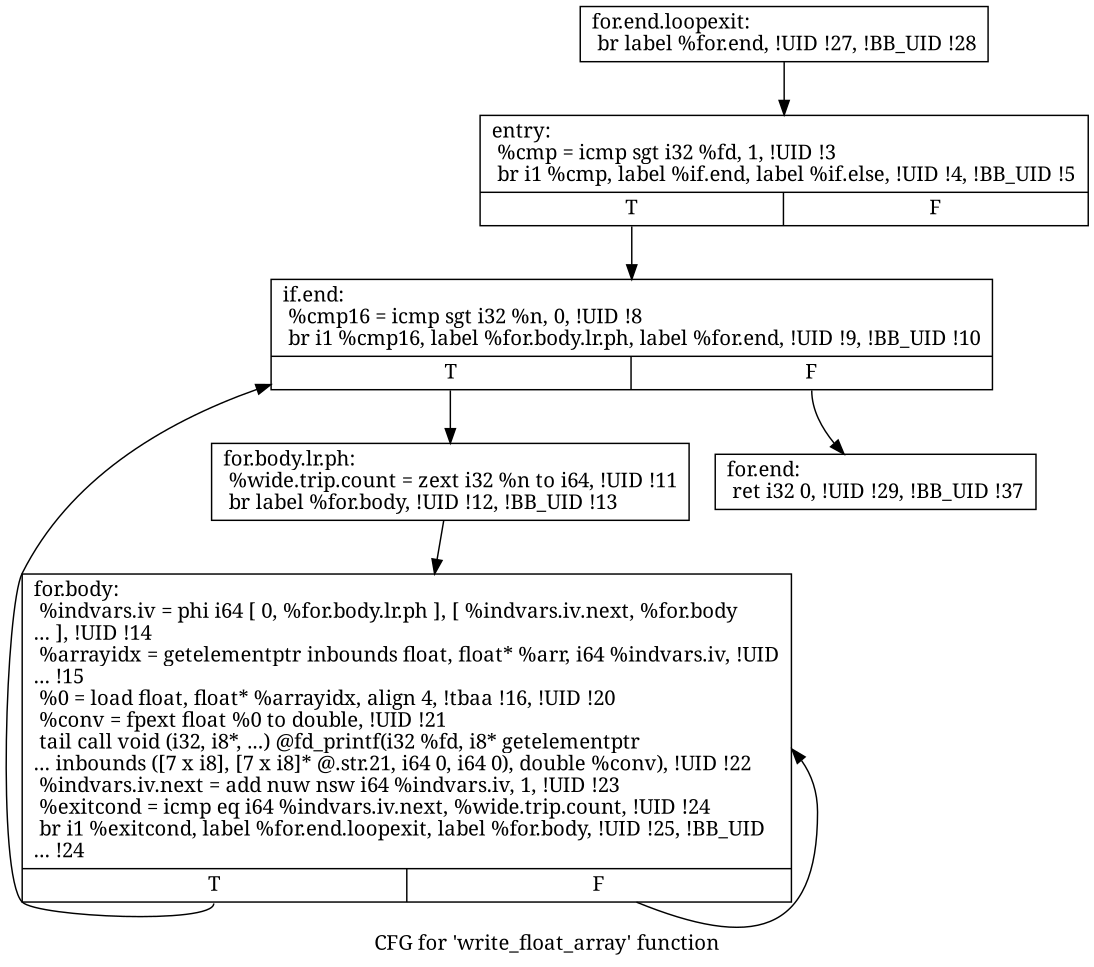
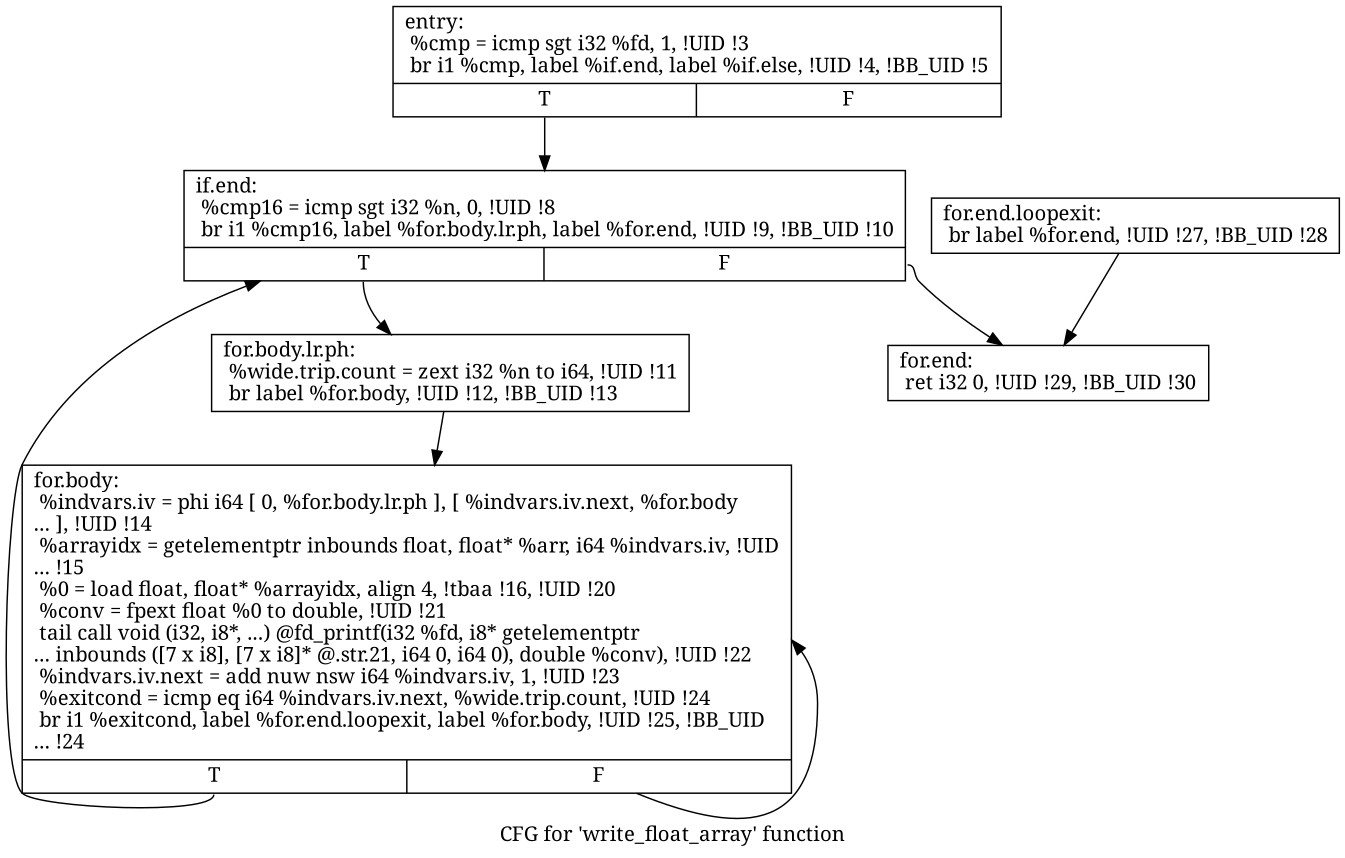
  digraph {
    fontname="Noto Serif"
    label="CFG for 'write_float_array' function"
    node [fontname="Noto Serif" shape=record]
    edge [fontname="Noto Serif" tailport=s0]
    n1 [label="{entry:\l  %cmp = icmp sgt i32 %fd, 1, !UID !3\l  br i1 %cmp, label %if.end, label %if.else, !UID !4, !BB_UID !5\l|{<s0>T|<s1>F}}"]
    n2 [label="{if.end:                                           \l  %cmp16 = icmp sgt i32 %n, 0, !UID !8\l  br i1 %cmp16, label %for.body.lr.ph, label %for.end, !UID !9, !BB_UID !10\l|{<s0>T|<s1>F}}"]
    n3 [label="{for.body.lr.ph:                                   \l  %wide.trip.count = zext i32 %n to i64, !UID !11\l  br label %for.body, !UID !12, !BB_UID !13\l}"]
-   n4 [label="{for.end:                                          \l  ret i32 0, !UID !29, !BB_UID !37\l}"]
+   n4 [label="{for.end:                                          \l  ret i32 0, !UID !29, !BB_UID !30\l}"]
    n5 [label="{for.body:                                         \l  %indvars.iv = phi i64 [ 0, %for.body.lr.ph ], [ %indvars.iv.next, %for.body\l... ], !UID !14\l  %arrayidx = getelementptr inbounds float, float* %arr, i64 %indvars.iv, !UID\l... !15\l  %0 = load float, float* %arrayidx, align 4, !tbaa !16, !UID !20\l  %conv = fpext float %0 to double, !UID !21\l  tail call void (i32, i8*, ...) @fd_printf(i32 %fd, i8* getelementptr\l... inbounds ([7 x i8], [7 x i8]* @.str.21, i64 0, i64 0), double %conv), !UID !22\l  %indvars.iv.next = add nuw nsw i64 %indvars.iv, 1, !UID !23\l  %exitcond = icmp eq i64 %indvars.iv.next, %wide.trip.count, !UID !24\l  br i1 %exitcond, label %for.end.loopexit, label %for.body, !UID !25, !BB_UID\l... !24\l|{<s0>T|<s1>F}}"]
    n6 [label="{for.end.loopexit:                                 \l  br label %for.end, !UID !27, !BB_UID !28\l}"]
    n1 -> n2
    n2 -> n3
    n2 -> n4 [tailport=s1]
    n3 -> n5
    n5 -> n2
    n5 -> n5 [tailport=s1]
-   n6 -> n1
+   n6 -> n4
  }
